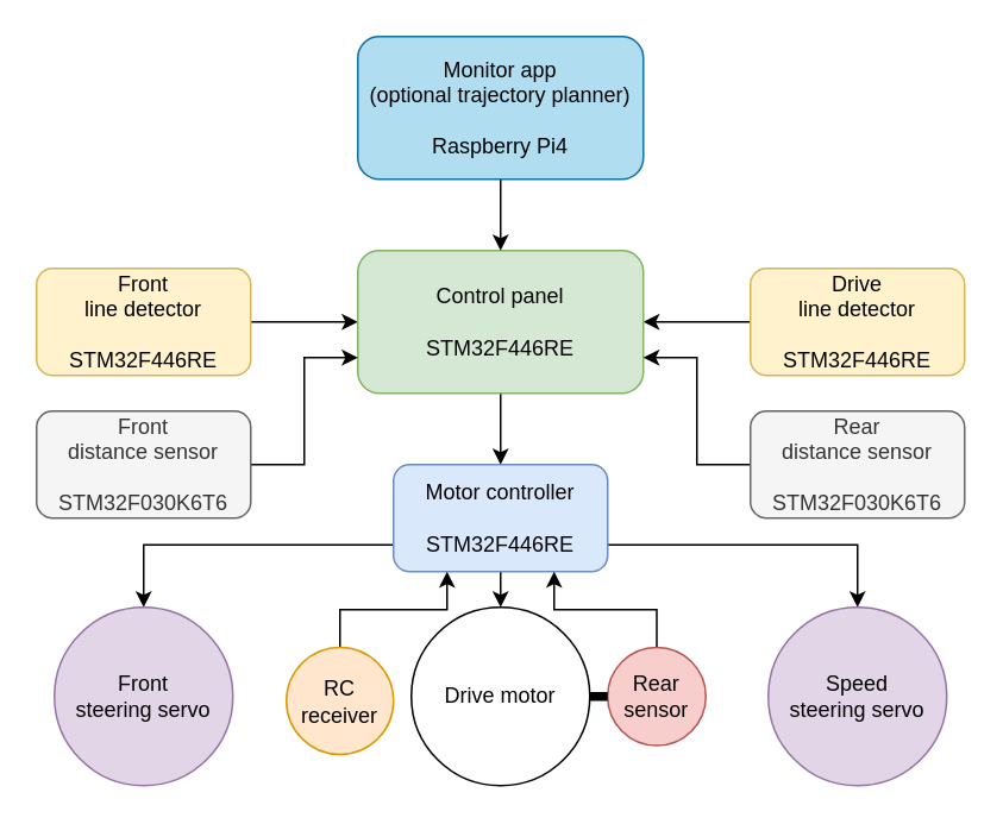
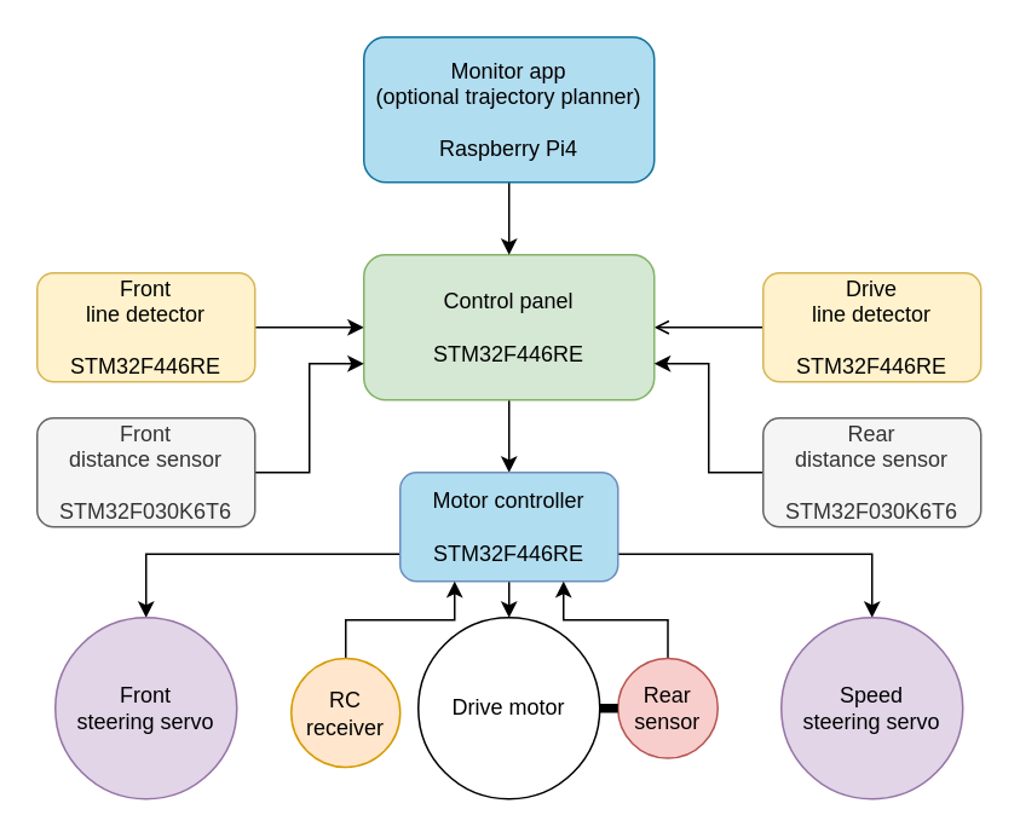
  <mxCell id="0" />
  <mxCell id="1" parent="0" />
- <mxCell id="2" style="edgeStyle=orthogonalEdgeStyle;rounded=0;orthogonalLoop=1;jettySize=auto;html=1;exitX=0;exitY=0.5;exitDx=0;exitDy=0;" edge="1" parent="1" source="3" target="7"><mxGeometry relative="1" as="geometry" /></mxCell>
+ <mxCell id="2" style="edgeStyle=orthogonalEdgeStyle;rounded=0;orthogonalLoop=1;jettySize=auto;html=1;exitX=0;exitY=0.5;exitDx=0;exitDy=0;endArrow=open;" edge="1" parent="1" source="3" target="7"><mxGeometry relative="1" as="geometry" /></mxCell>
  <mxCell id="3" value="&lt;div&gt;Drive&lt;/div&gt;&lt;div&gt;line detector&lt;/div&gt;&lt;div&gt;&lt;br&gt;&lt;/div&gt;&lt;div&gt;STM32F446RE&lt;/div&gt;" style="rounded=1;whiteSpace=wrap;html=1;fillColor=#fff2cc;strokeColor=#d6b656;" vertex="1" parent="1"><mxGeometry x="420" y="150" width="120" height="60" as="geometry" /></mxCell>
  <mxCell id="4" style="edgeStyle=orthogonalEdgeStyle;rounded=0;orthogonalLoop=1;jettySize=auto;html=1;exitX=1;exitY=0.5;exitDx=0;exitDy=0;entryX=0;entryY=0.5;entryDx=0;entryDy=0;" edge="1" parent="1" source="5" target="7"><mxGeometry relative="1" as="geometry" /></mxCell>
  <mxCell id="5" value="&lt;div&gt;Front&lt;/div&gt;&lt;div&gt;line detector&lt;/div&gt;&lt;div&gt;&lt;br&gt;&lt;/div&gt;&lt;div&gt;STM32F446RE&lt;br&gt;&lt;/div&gt;" style="rounded=1;whiteSpace=wrap;html=1;fillColor=#fff2cc;strokeColor=#d6b656;" vertex="1" parent="1"><mxGeometry x="20" y="150" width="120" height="60" as="geometry" /></mxCell>
  <mxCell id="6" style="edgeStyle=orthogonalEdgeStyle;rounded=0;orthogonalLoop=1;jettySize=auto;html=1;exitX=0.5;exitY=1;exitDx=0;exitDy=0;entryX=0.5;entryY=0;entryDx=0;entryDy=0;" edge="1" parent="1" source="7" target="13"><mxGeometry relative="1" as="geometry" /></mxCell>
  <mxCell id="7" value="&lt;div&gt;Control panel&lt;/div&gt;&lt;div&gt;&lt;br&gt;&lt;/div&gt;&lt;div&gt;STM32F446RE&lt;br&gt;&lt;/div&gt;" style="rounded=1;whiteSpace=wrap;html=1;fillColor=#d5e8d4;strokeColor=#82b366;" vertex="1" parent="1"><mxGeometry x="200" y="140" width="160" height="80" as="geometry" /></mxCell>
  <mxCell id="8" style="edgeStyle=orthogonalEdgeStyle;rounded=0;orthogonalLoop=1;jettySize=auto;html=1;exitX=0;exitY=0.5;exitDx=0;exitDy=0;entryX=1;entryY=0.75;entryDx=0;entryDy=0;" edge="1" parent="1" source="9" target="7"><mxGeometry relative="1" as="geometry" /></mxCell>
  <mxCell id="9" value="&lt;div&gt;Rear&lt;br&gt;&lt;/div&gt;&lt;div&gt;distance sensor&lt;/div&gt;&lt;div&gt;&lt;br&gt;&lt;/div&gt;&lt;div&gt;STM32F030K6T6&lt;br&gt;&lt;/div&gt;" style="rounded=1;whiteSpace=wrap;html=1;fillColor=#f5f5f5;fontColor=#333333;strokeColor=#666666;" vertex="1" parent="1"><mxGeometry x="420" y="230" width="120" height="60" as="geometry" /></mxCell>
  <mxCell id="10" style="edgeStyle=orthogonalEdgeStyle;rounded=0;orthogonalLoop=1;jettySize=auto;html=1;exitX=0.5;exitY=1;exitDx=0;exitDy=0;entryX=0.5;entryY=0;entryDx=0;entryDy=0;" edge="1" parent="1" source="13" target="18"><mxGeometry relative="1" as="geometry" /></mxCell>
  <mxCell id="11" style="edgeStyle=orthogonalEdgeStyle;rounded=0;orthogonalLoop=1;jettySize=auto;html=1;exitX=0;exitY=0.75;exitDx=0;exitDy=0;entryX=0.5;entryY=0;entryDx=0;entryDy=0;" edge="1" parent="1" source="13" target="19"><mxGeometry relative="1" as="geometry" /></mxCell>
  <mxCell id="12" style="edgeStyle=orthogonalEdgeStyle;rounded=0;orthogonalLoop=1;jettySize=auto;html=1;exitX=1;exitY=0.75;exitDx=0;exitDy=0;entryX=0.5;entryY=0;entryDx=0;entryDy=0;" edge="1" parent="1" source="13" target="20"><mxGeometry relative="1" as="geometry" /></mxCell>
- <mxCell id="13" value="&lt;div&gt;Motor controller&lt;/div&gt;&lt;div&gt;&lt;br&gt;&lt;/div&gt;&lt;div&gt;STM32F446RE&lt;br&gt;&lt;/div&gt;" style="rounded=1;whiteSpace=wrap;html=1;fillColor=#dae8fc;strokeColor=#6c8ebf;" vertex="1" parent="1"><mxGeometry x="220" y="260" width="120" height="60" as="geometry" /></mxCell>
+ <mxCell id="13" value="&lt;div&gt;Motor controller&lt;/div&gt;&lt;div&gt;&lt;br&gt;&lt;/div&gt;&lt;div&gt;STM32F446RE&lt;br&gt;&lt;/div&gt;" style="rounded=1;whiteSpace=wrap;html=1;fillColor=#b1ddf0;strokeColor=#6c8ebf;" vertex="1" parent="1"><mxGeometry x="220" y="260" width="120" height="60" as="geometry" /></mxCell>
  <mxCell id="14" style="edgeStyle=orthogonalEdgeStyle;rounded=0;orthogonalLoop=1;jettySize=auto;html=1;exitX=1;exitY=0.5;exitDx=0;exitDy=0;entryX=0;entryY=0.75;entryDx=0;entryDy=0;" edge="1" parent="1" source="15" target="7"><mxGeometry relative="1" as="geometry" /></mxCell>
  <mxCell id="15" value="&lt;div&gt;Front&lt;/div&gt;&lt;div&gt;distance sensor&lt;/div&gt;&lt;div&gt;&lt;br&gt;&lt;/div&gt;&lt;div&gt;STM32F030K6T6&lt;br&gt;&lt;/div&gt;" style="rounded=1;whiteSpace=wrap;html=1;fillColor=#f5f5f5;strokeColor=#666666;fontColor=#333333;" vertex="1" parent="1"><mxGeometry x="20" y="230" width="120" height="60" as="geometry" /></mxCell>
  <mxCell id="16" style="edgeStyle=orthogonalEdgeStyle;rounded=0;orthogonalLoop=1;jettySize=auto;html=1;exitX=0.5;exitY=1;exitDx=0;exitDy=0;entryX=0.5;entryY=0;entryDx=0;entryDy=0;" edge="1" parent="1" source="17" target="7"><mxGeometry relative="1" as="geometry" /></mxCell>
  <mxCell id="17" value="&lt;div&gt;Monitor app&lt;/div&gt;&lt;div&gt;(optional trajectory planner)&lt;/div&gt;&lt;div&gt;&lt;br&gt;&lt;/div&gt;&lt;div&gt;Raspberry Pi4&lt;br&gt;&lt;/div&gt;" style="rounded=1;whiteSpace=wrap;html=1;fillColor=#b1ddf0;strokeColor=#10739e;" vertex="1" parent="1"><mxGeometry x="200" y="20" width="160" height="80" as="geometry" /></mxCell>
  <mxCell id="18" value="Drive motor" style="ellipse;whiteSpace=wrap;html=1;" vertex="1" parent="1"><mxGeometry x="230" y="340" width="100" height="100" as="geometry" /></mxCell>
  <mxCell id="19" value="&lt;div&gt;Front&lt;/div&gt;&lt;div&gt;steering servo&lt;br&gt;&lt;/div&gt;" style="ellipse;whiteSpace=wrap;html=1;fillColor=#e1d5e7;strokeColor=#9673a6;" vertex="1" parent="1"><mxGeometry x="30" y="340" width="100" height="100" as="geometry" /></mxCell>
  <mxCell id="20" value="&lt;div&gt;Speed&lt;/div&gt;&lt;div&gt;steering servo&lt;br&gt;&lt;/div&gt;" style="ellipse;whiteSpace=wrap;html=1;fillColor=#e1d5e7;strokeColor=#9673a6;" vertex="1" parent="1"><mxGeometry x="430" y="340" width="100" height="100" as="geometry" /></mxCell>
  <mxCell id="21" style="edgeStyle=orthogonalEdgeStyle;rounded=0;orthogonalLoop=1;jettySize=auto;html=1;exitX=0.5;exitY=0;exitDx=0;exitDy=0;entryX=0.75;entryY=1;entryDx=0;entryDy=0;" edge="1" parent="1" source="22" target="13"><mxGeometry relative="1" as="geometry" /></mxCell>
  <mxCell id="22" value="&lt;div&gt;Rear&lt;/div&gt;&lt;div&gt;sensor&lt;/div&gt;" style="ellipse;whiteSpace=wrap;html=1;aspect=fixed;fillColor=#f8cecc;strokeColor=#b85450;" vertex="1" parent="1"><mxGeometry x="340" y="362.5" width="55" height="55" as="geometry" /></mxCell>
  <mxCell id="23" style="edgeStyle=orthogonalEdgeStyle;rounded=0;orthogonalLoop=1;jettySize=auto;html=1;exitX=0.5;exitY=0;exitDx=0;exitDy=0;entryX=0.25;entryY=1;entryDx=0;entryDy=0;" edge="1" parent="1" source="24" target="13"><mxGeometry relative="1" as="geometry" /></mxCell>
  <mxCell id="24" value="&lt;div&gt;RC&lt;/div&gt;&lt;div&gt;receiver&lt;br&gt;&lt;/div&gt;" style="ellipse;whiteSpace=wrap;html=1;aspect=fixed;fillColor=#ffe6cc;strokeColor=#d79b00;" vertex="1" parent="1"><mxGeometry x="160" y="362.5" width="60" height="60" as="geometry" /></mxCell>
  <mxCell id="25" value="" style="endArrow=none;html=1;rounded=0;entryX=0;entryY=0.5;entryDx=0;entryDy=0;exitX=1;exitY=0.5;exitDx=0;exitDy=0;strokeWidth=5;" edge="1" parent="1" source="18" target="22"><mxGeometry width="50" height="50" relative="1" as="geometry"><mxPoint x="290" y="270" as="sourcePoint" /><mxPoint x="340" y="220" as="targetPoint" /></mxGeometry></mxCell>
